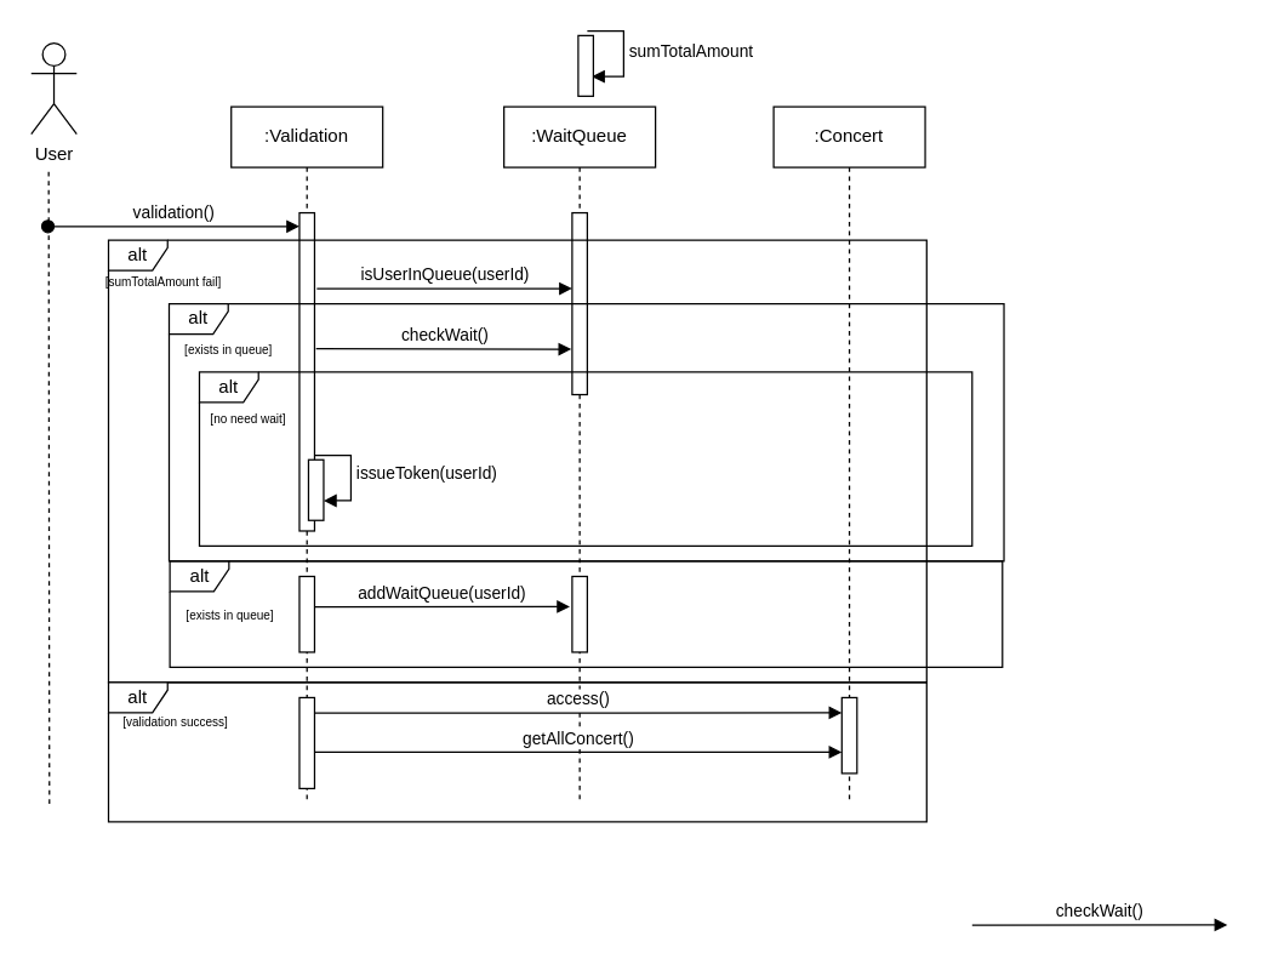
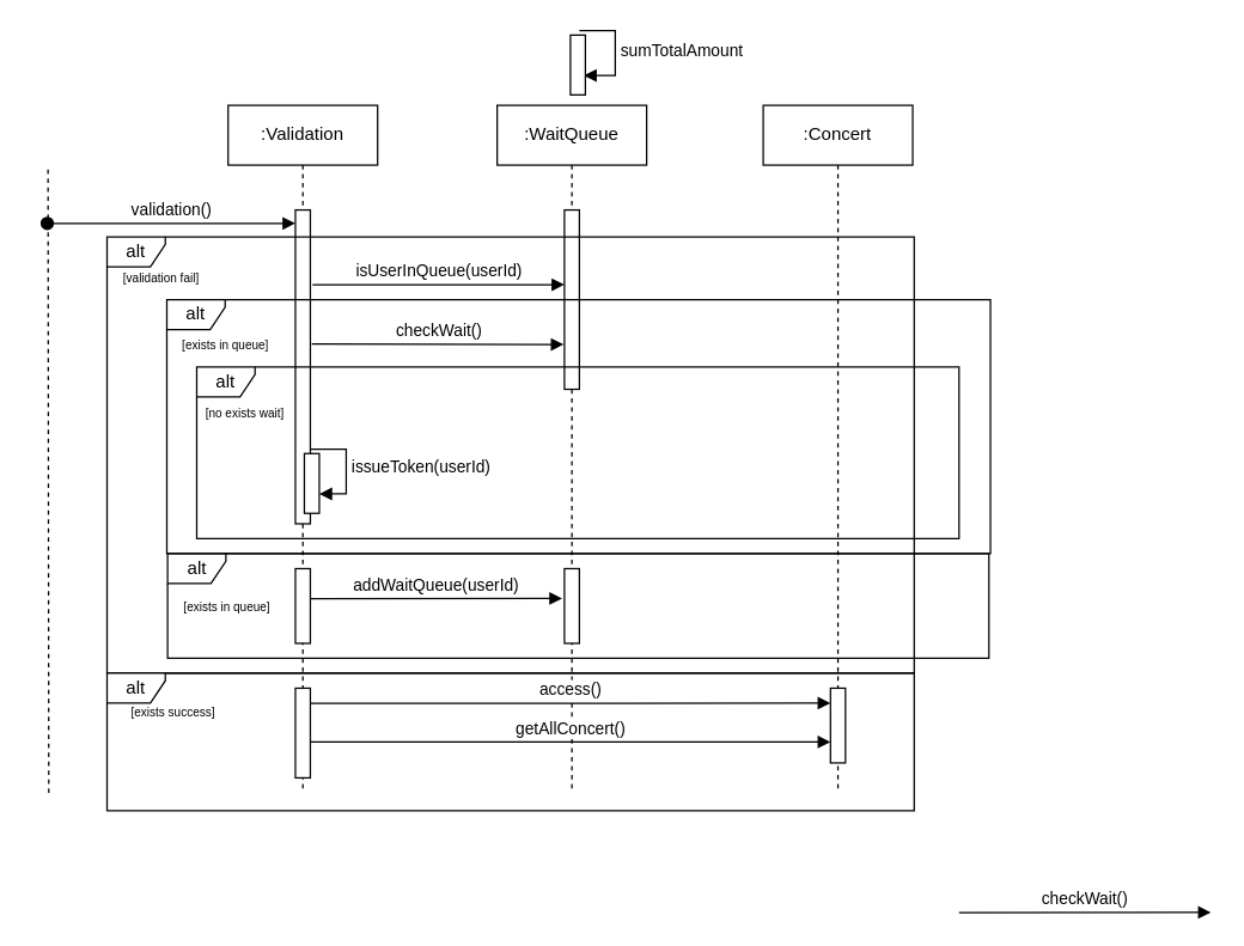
  <mxCell id="0" />
  <mxCell id="1" parent="0" />
  <mxCell id="2" value=":Validation" style="shape=umlLifeline;perimeter=lifelinePerimeter;whiteSpace=wrap;html=1;container=0;dropTarget=0;collapsible=0;recursiveResize=0;outlineConnect=0;portConstraint=eastwest;newEdgeStyle={&quot;edgeStyle&quot;:&quot;elbowEdgeStyle&quot;,&quot;elbow&quot;:&quot;vertical&quot;,&quot;curved&quot;:0,&quot;rounded&quot;:0};" parent="1" vertex="1"><mxGeometry x="152" y="70" width="100" height="460" as="geometry" /></mxCell>
  <mxCell id="3" value="validation()" style="html=1;verticalAlign=bottom;startArrow=oval;endArrow=block;startSize=8;edgeStyle=elbowEdgeStyle;elbow=vertical;curved=0;rounded=0;" parent="2" target="4" edge="1"><mxGeometry relative="1" as="geometry"><mxPoint x="-121" y="79" as="sourcePoint" /><mxPoint x="49.5" y="79" as="targetPoint" /></mxGeometry></mxCell>
  <mxCell id="4" value="" style="html=1;points=[];perimeter=orthogonalPerimeter;outlineConnect=0;targetShapes=umlLifeline;portConstraint=eastwest;newEdgeStyle={&quot;edgeStyle&quot;:&quot;elbowEdgeStyle&quot;,&quot;elbow&quot;:&quot;vertical&quot;,&quot;curved&quot;:0,&quot;rounded&quot;:0};" parent="2" vertex="1"><mxGeometry x="45" y="70" width="10" height="210" as="geometry" /></mxCell>
  <mxCell id="5" value=":WaitQueue" style="shape=umlLifeline;perimeter=lifelinePerimeter;whiteSpace=wrap;html=1;container=0;dropTarget=0;collapsible=0;recursiveResize=0;outlineConnect=0;portConstraint=eastwest;newEdgeStyle={&quot;edgeStyle&quot;:&quot;elbowEdgeStyle&quot;,&quot;elbow&quot;:&quot;vertical&quot;,&quot;curved&quot;:0,&quot;rounded&quot;:0};" parent="1" vertex="1"><mxGeometry x="332" y="70" width="100" height="460" as="geometry" /></mxCell>
  <mxCell id="6" value="" style="html=1;points=[];perimeter=orthogonalPerimeter;outlineConnect=0;targetShapes=umlLifeline;portConstraint=eastwest;newEdgeStyle={&quot;edgeStyle&quot;:&quot;elbowEdgeStyle&quot;,&quot;elbow&quot;:&quot;vertical&quot;,&quot;curved&quot;:0,&quot;rounded&quot;:0};" parent="5" vertex="1"><mxGeometry x="45" y="70" width="10" height="120" as="geometry" /></mxCell>
  <mxCell id="7" value="" style="html=1;points=[];perimeter=orthogonalPerimeter;outlineConnect=0;targetShapes=umlLifeline;portConstraint=eastwest;newEdgeStyle={&quot;edgeStyle&quot;:&quot;elbowEdgeStyle&quot;,&quot;elbow&quot;:&quot;vertical&quot;,&quot;curved&quot;:0,&quot;rounded&quot;:0};" vertex="1" parent="5"><mxGeometry x="45" y="310" width="10" height="50" as="geometry" /></mxCell>
- <mxCell id="8" value="User" style="shape=umlActor;verticalLabelPosition=bottom;verticalAlign=top;html=1;outlineConnect=0;" parent="1" vertex="1"><mxGeometry x="20" y="28" width="30" height="60" as="geometry" /></mxCell>
  <mxCell id="9" value=":Concert" style="shape=umlLifeline;perimeter=lifelinePerimeter;whiteSpace=wrap;html=1;container=0;dropTarget=0;collapsible=0;recursiveResize=0;outlineConnect=0;portConstraint=eastwest;newEdgeStyle={&quot;edgeStyle&quot;:&quot;elbowEdgeStyle&quot;,&quot;elbow&quot;:&quot;vertical&quot;,&quot;curved&quot;:0,&quot;rounded&quot;:0};" parent="1" vertex="1"><mxGeometry x="510" y="70" width="100" height="460" as="geometry" /></mxCell>
  <mxCell id="10" value="" style="endArrow=none;dashed=1;html=1;rounded=0;" parent="1" edge="1"><mxGeometry width="50" height="50" relative="1" as="geometry"><mxPoint x="32" y="530" as="sourcePoint" /><mxPoint x="31.5" y="110" as="targetPoint" /></mxGeometry></mxCell>
  <mxCell id="11" value="alt" style="shape=umlFrame;whiteSpace=wrap;html=1;pointerEvents=0;width=39;height=20;" vertex="1" parent="1"><mxGeometry x="71" y="158" width="540" height="292" as="geometry" /></mxCell>
  <mxCell id="12" value="sumTotalAmount" style="html=1;align=left;spacingLeft=2;endArrow=block;rounded=0;edgeStyle=orthogonalEdgeStyle;curved=0;rounded=0;" edge="1" parent="1"><mxGeometry relative="1" as="geometry"><mxPoint x="387" y="20" as="sourcePoint" /><Array as="points"><mxPoint x="411" y="20" /><mxPoint x="411" y="50" /></Array><mxPoint x="390" y="50.029" as="targetPoint" /></mxGeometry></mxCell>
  <mxCell id="13" value="" style="html=1;points=[[0,0,0,0,5],[0,1,0,0,-5],[1,0,0,0,5],[1,1,0,0,-5]];perimeter=orthogonalPerimeter;outlineConnect=0;targetShapes=umlLifeline;portConstraint=eastwest;newEdgeStyle={&quot;curved&quot;:0,&quot;rounded&quot;:0};" vertex="1" parent="1"><mxGeometry x="381" y="23" width="10" height="40" as="geometry" /></mxCell>
- <mxCell id="14" value="&lt;font style=&quot;font-size: 8px;&quot;&gt;[sumTotalAmount fail]&lt;/font&gt;" style="text;html=1;align=center;verticalAlign=middle;whiteSpace=wrap;rounded=0;" vertex="1" parent="1"><mxGeometry x="63" y="170" width="89" height="30" as="geometry" /></mxCell>
+ <mxCell id="14" value="&lt;font style=&quot;font-size: 8px;&quot;&gt;[validation fail]&lt;/font&gt;" style="text;html=1;align=center;verticalAlign=middle;whiteSpace=wrap;rounded=0;" vertex="1" parent="1"><mxGeometry x="63" y="170" width="89" height="30" as="geometry" /></mxCell>
  <mxCell id="15" value="isUserInQueue(userId)" style="html=1;verticalAlign=bottom;endArrow=block;edgeStyle=elbowEdgeStyle;elbow=vertical;curved=0;rounded=0;" edge="1" parent="1"><mxGeometry x="-0.003" relative="1" as="geometry"><mxPoint x="208.5" y="190" as="sourcePoint" /><Array as="points" /><mxPoint x="377" y="190" as="targetPoint" /><mxPoint as="offset" /></mxGeometry></mxCell>
  <mxCell id="16" value="alt" style="shape=umlFrame;whiteSpace=wrap;html=1;pointerEvents=0;width=39;height=20;" vertex="1" parent="1"><mxGeometry x="71" y="450" width="540" height="92" as="geometry" /></mxCell>
  <mxCell id="17" value="alt" style="shape=umlFrame;whiteSpace=wrap;html=1;pointerEvents=0;width=39;height=20;" vertex="1" parent="1"><mxGeometry x="111.5" y="370" width="549.5" height="70" as="geometry" /></mxCell>
  <mxCell id="18" value="checkWait()" style="html=1;verticalAlign=bottom;endArrow=block;edgeStyle=elbowEdgeStyle;elbow=vertical;curved=0;rounded=0;" edge="1" parent="1"><mxGeometry relative="1" as="geometry"><mxPoint x="208" y="229.71" as="sourcePoint" /><Array as="points" /><mxPoint x="376.5" y="229.71" as="targetPoint" /></mxGeometry></mxCell>
  <mxCell id="19" value="alt" style="shape=umlFrame;whiteSpace=wrap;html=1;pointerEvents=0;width=39;height=20;" vertex="1" parent="1"><mxGeometry x="111" y="200" width="551" height="170" as="geometry" /></mxCell>
  <mxCell id="20" value="&lt;font style=&quot;font-size: 8px;&quot;&gt;[exists in queue]&lt;/font&gt;" style="text;html=1;align=center;verticalAlign=middle;whiteSpace=wrap;rounded=0;" vertex="1" parent="1"><mxGeometry x="111" y="215" width="79" height="30" as="geometry" /></mxCell>
  <mxCell id="21" value="checkWait()" style="html=1;verticalAlign=bottom;endArrow=block;edgeStyle=elbowEdgeStyle;elbow=vertical;curved=0;rounded=0;" edge="1" parent="1"><mxGeometry relative="1" as="geometry"><mxPoint x="641" y="610.14" as="sourcePoint" /><Array as="points" /><mxPoint x="809.5" y="610.14" as="targetPoint" /></mxGeometry></mxCell>
  <mxCell id="22" value="" style="html=1;points=[[0,0,0,0,5],[0,1,0,0,-5],[1,0,0,0,5],[1,1,0,0,-5]];perimeter=orthogonalPerimeter;outlineConnect=0;targetShapes=umlLifeline;portConstraint=eastwest;newEdgeStyle={&quot;curved&quot;:0,&quot;rounded&quot;:0};" vertex="1" parent="1"><mxGeometry x="203" y="303" width="10" height="40" as="geometry" /></mxCell>
  <mxCell id="23" value="issueToken(userId)" style="html=1;align=left;spacingLeft=2;endArrow=block;rounded=0;edgeStyle=orthogonalEdgeStyle;curved=0;rounded=0;" edge="1" parent="1" target="22"><mxGeometry relative="1" as="geometry"><mxPoint x="207" y="300" as="sourcePoint" /><Array as="points"><mxPoint x="231" y="300" /><mxPoint x="231" y="330" /></Array></mxGeometry></mxCell>
  <mxCell id="24" value="alt" style="shape=umlFrame;whiteSpace=wrap;html=1;pointerEvents=0;width=39;height=20;" vertex="1" parent="1"><mxGeometry x="131" y="245" width="510" height="115" as="geometry" /></mxCell>
- <mxCell id="25" value="&lt;font style=&quot;font-size: 8px;&quot;&gt;[no need wait]&lt;/font&gt;" style="text;html=1;align=center;verticalAlign=middle;whiteSpace=wrap;rounded=0;" vertex="1" parent="1"><mxGeometry x="124" y="260" width="79" height="30" as="geometry" /></mxCell>
+ <mxCell id="25" value="&lt;font style=&quot;font-size: 8px;&quot;&gt;[no exists wait]&lt;/font&gt;" style="text;html=1;align=center;verticalAlign=middle;whiteSpace=wrap;rounded=0;" vertex="1" parent="1"><mxGeometry x="124" y="260" width="79" height="30" as="geometry" /></mxCell>
  <mxCell id="26" value="&lt;font style=&quot;font-size: 8px;&quot;&gt;[exists in queue]&lt;/font&gt;" style="text;html=1;align=center;verticalAlign=middle;whiteSpace=wrap;rounded=0;" vertex="1" parent="1"><mxGeometry x="111.5" y="390" width="79" height="30" as="geometry" /></mxCell>
  <mxCell id="27" value="" style="html=1;points=[];perimeter=orthogonalPerimeter;outlineConnect=0;targetShapes=umlLifeline;portConstraint=eastwest;newEdgeStyle={&quot;edgeStyle&quot;:&quot;elbowEdgeStyle&quot;,&quot;elbow&quot;:&quot;vertical&quot;,&quot;curved&quot;:0,&quot;rounded&quot;:0};" vertex="1" parent="1"><mxGeometry x="197" y="380" width="10" height="50" as="geometry" /></mxCell>
  <mxCell id="28" value="addWaitQueue(userId)" style="html=1;verticalAlign=bottom;endArrow=block;edgeStyle=elbowEdgeStyle;elbow=vertical;curved=0;rounded=0;" edge="1" parent="1"><mxGeometry x="-0.003" relative="1" as="geometry"><mxPoint x="207" y="400.14" as="sourcePoint" /><Array as="points" /><mxPoint x="375.5" y="400.14" as="targetPoint" /><mxPoint as="offset" /></mxGeometry></mxCell>
  <mxCell id="29" value="" style="html=1;points=[];perimeter=orthogonalPerimeter;outlineConnect=0;targetShapes=umlLifeline;portConstraint=eastwest;newEdgeStyle={&quot;edgeStyle&quot;:&quot;elbowEdgeStyle&quot;,&quot;elbow&quot;:&quot;vertical&quot;,&quot;curved&quot;:0,&quot;rounded&quot;:0};" vertex="1" parent="1"><mxGeometry x="197" y="460" width="10" height="60" as="geometry" /></mxCell>
  <mxCell id="30" value="access()" style="html=1;verticalAlign=bottom;endArrow=block;edgeStyle=elbowEdgeStyle;elbow=vertical;curved=0;rounded=0;" edge="1" parent="1" target="32"><mxGeometry x="-0.003" relative="1" as="geometry"><mxPoint x="207" y="470.14" as="sourcePoint" /><Array as="points" /><mxPoint x="375.5" y="470.14" as="targetPoint" /><mxPoint as="offset" /></mxGeometry></mxCell>
- <mxCell id="31" value="&lt;font style=&quot;font-size: 8px;&quot;&gt;[validation success]&lt;/font&gt;" style="text;html=1;align=center;verticalAlign=middle;whiteSpace=wrap;rounded=0;" vertex="1" parent="1"><mxGeometry x="71" y="460" width="89" height="30" as="geometry" /></mxCell>
+ <mxCell id="31" value="&lt;font style=&quot;font-size: 8px;&quot;&gt;[exists success]&lt;/font&gt;" style="text;html=1;align=center;verticalAlign=middle;whiteSpace=wrap;rounded=0;" vertex="1" parent="1"><mxGeometry x="71" y="460" width="89" height="30" as="geometry" /></mxCell>
  <mxCell id="32" value="" style="html=1;points=[];perimeter=orthogonalPerimeter;outlineConnect=0;targetShapes=umlLifeline;portConstraint=eastwest;newEdgeStyle={&quot;edgeStyle&quot;:&quot;elbowEdgeStyle&quot;,&quot;elbow&quot;:&quot;vertical&quot;,&quot;curved&quot;:0,&quot;rounded&quot;:0};" vertex="1" parent="1"><mxGeometry x="555" y="460" width="10" height="50" as="geometry" /></mxCell>
  <mxCell id="33" value="getAllConcert()" style="html=1;verticalAlign=bottom;endArrow=block;edgeStyle=elbowEdgeStyle;elbow=vertical;curved=0;rounded=0;" edge="1" parent="1"><mxGeometry x="-0.003" relative="1" as="geometry"><mxPoint x="207" y="496" as="sourcePoint" /><Array as="points" /><mxPoint x="555" y="495.86" as="targetPoint" /><mxPoint as="offset" /></mxGeometry></mxCell>
